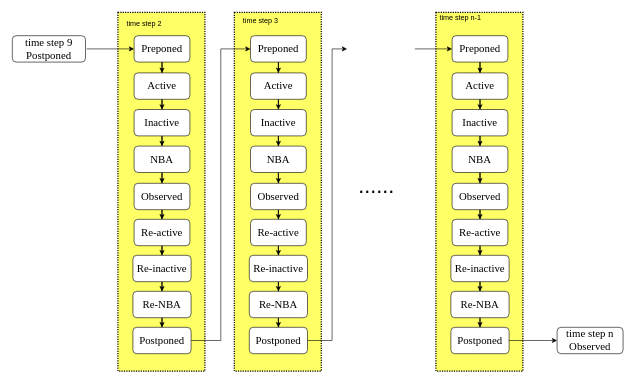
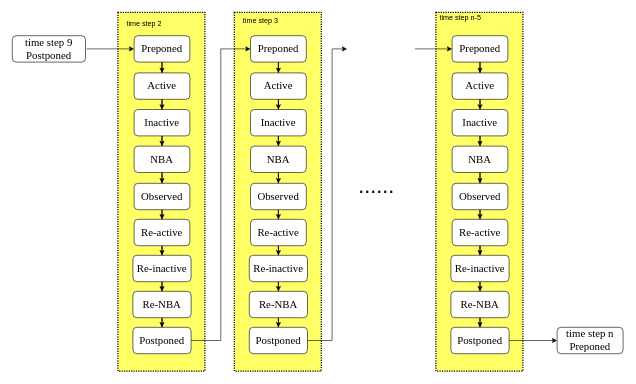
  <mxCell id="0" />
  <mxCell id="1" parent="0" />
  <mxCell id="2" value="" style="rounded=0;whiteSpace=wrap;html=1;dashed=1;dashPattern=1 1;strokeWidth=2;fillColor=#FFFF66;" vertex="1" parent="1"><mxGeometry x="390" y="20" width="145" height="598" as="geometry" /></mxCell>
  <mxCell id="3" value="" style="rounded=0;whiteSpace=wrap;html=1;dashed=1;dashPattern=1 1;strokeWidth=2;fillColor=#FFFF66;" vertex="1" parent="1"><mxGeometry x="196" y="20" width="145" height="598" as="geometry" /></mxCell>
  <mxCell id="4" value="" style="edgeStyle=orthogonalEdgeStyle;rounded=0;orthogonalLoop=1;jettySize=auto;html=1;" edge="1" parent="1" source="5" target="7"><mxGeometry relative="1" as="geometry" /></mxCell>
  <mxCell id="5" value="&lt;font style=&quot;font-size: 18px&quot; face=&quot;Comic Sans MS&quot;&gt;Preponed&lt;/font&gt;" style="rounded=1;whiteSpace=wrap;html=1;" vertex="1" parent="1"><mxGeometry x="223" y="59" width="93" height="44" as="geometry" /></mxCell>
  <mxCell id="6" value="" style="edgeStyle=orthogonalEdgeStyle;rounded=0;orthogonalLoop=1;jettySize=auto;html=1;" edge="1" parent="1" source="7" target="9"><mxGeometry relative="1" as="geometry" /></mxCell>
  <mxCell id="7" value="&lt;font style=&quot;font-size: 18px&quot; face=&quot;Comic Sans MS&quot;&gt;Active&lt;/font&gt;" style="rounded=1;whiteSpace=wrap;html=1;" vertex="1" parent="1"><mxGeometry x="223" y="121" width="93" height="44" as="geometry" /></mxCell>
  <mxCell id="8" value="" style="edgeStyle=orthogonalEdgeStyle;rounded=0;orthogonalLoop=1;jettySize=auto;html=1;" edge="1" parent="1" source="9" target="11"><mxGeometry relative="1" as="geometry" /></mxCell>
  <mxCell id="9" value="&lt;font style=&quot;font-size: 18px&quot; face=&quot;Comic Sans MS&quot;&gt;Inactive&lt;/font&gt;" style="rounded=1;whiteSpace=wrap;html=1;" vertex="1" parent="1"><mxGeometry x="223" y="182" width="93" height="44" as="geometry" /></mxCell>
  <mxCell id="10" value="" style="edgeStyle=orthogonalEdgeStyle;rounded=0;orthogonalLoop=1;jettySize=auto;html=1;" edge="1" parent="1" source="11" target="13"><mxGeometry relative="1" as="geometry" /></mxCell>
  <mxCell id="11" value="&lt;font style=&quot;font-size: 18px&quot; face=&quot;Comic Sans MS&quot;&gt;NBA&lt;/font&gt;" style="rounded=1;whiteSpace=wrap;html=1;" vertex="1" parent="1"><mxGeometry x="223" y="243" width="93" height="44" as="geometry" /></mxCell>
  <mxCell id="12" value="" style="edgeStyle=orthogonalEdgeStyle;rounded=0;orthogonalLoop=1;jettySize=auto;html=1;" edge="1" parent="1" source="13" target="15"><mxGeometry relative="1" as="geometry" /></mxCell>
  <mxCell id="13" value="&lt;font style=&quot;font-size: 18px&quot; face=&quot;Comic Sans MS&quot;&gt;Observed&lt;/font&gt;" style="rounded=1;whiteSpace=wrap;html=1;" vertex="1" parent="1"><mxGeometry x="223" y="305" width="93" height="44" as="geometry" /></mxCell>
  <mxCell id="14" value="" style="edgeStyle=orthogonalEdgeStyle;rounded=0;orthogonalLoop=1;jettySize=auto;html=1;" edge="1" parent="1" source="15" target="17"><mxGeometry relative="1" as="geometry" /></mxCell>
  <mxCell id="15" value="&lt;font style=&quot;font-size: 18px&quot; face=&quot;Comic Sans MS&quot;&gt;Re-active&lt;/font&gt;" style="rounded=1;whiteSpace=wrap;html=1;" vertex="1" parent="1"><mxGeometry x="223" y="365" width="93" height="44" as="geometry" /></mxCell>
  <mxCell id="16" value="" style="edgeStyle=orthogonalEdgeStyle;rounded=0;orthogonalLoop=1;jettySize=auto;html=1;" edge="1" parent="1" source="17" target="19"><mxGeometry relative="1" as="geometry" /></mxCell>
  <mxCell id="17" value="&lt;font style=&quot;font-size: 18px&quot; face=&quot;Comic Sans MS&quot;&gt;Re-inactive&lt;/font&gt;" style="rounded=1;whiteSpace=wrap;html=1;" vertex="1" parent="1"><mxGeometry x="221" y="425" width="97" height="44" as="geometry" /></mxCell>
  <mxCell id="18" value="" style="edgeStyle=orthogonalEdgeStyle;rounded=0;orthogonalLoop=1;jettySize=auto;html=1;" edge="1" parent="1" source="19" target="21"><mxGeometry relative="1" as="geometry" /></mxCell>
  <mxCell id="19" value="&lt;font style=&quot;font-size: 18px&quot; face=&quot;Comic Sans MS&quot;&gt;Re-NBA&lt;/font&gt;" style="rounded=1;whiteSpace=wrap;html=1;" vertex="1" parent="1"><mxGeometry x="221" y="485" width="97" height="44" as="geometry" /></mxCell>
  <mxCell id="20" style="edgeStyle=orthogonalEdgeStyle;rounded=0;orthogonalLoop=1;jettySize=auto;html=1;entryX=0;entryY=0.5;entryDx=0;entryDy=0;" edge="1" parent="1" source="21" target="44"><mxGeometry relative="1" as="geometry" /></mxCell>
  <mxCell id="21" value="&lt;font style=&quot;font-size: 18px&quot; face=&quot;Comic Sans MS&quot;&gt;Postponed&lt;/font&gt;" style="rounded=1;whiteSpace=wrap;html=1;" vertex="1" parent="1"><mxGeometry x="221" y="545" width="97" height="44" as="geometry" /></mxCell>
  <mxCell id="22" value="time step 2" style="text;html=1;strokeColor=none;fillColor=none;align=center;verticalAlign=middle;whiteSpace=wrap;rounded=0;dashed=1;dashPattern=1 1;" vertex="1" parent="1"><mxGeometry x="209" y="30" width="62" height="20" as="geometry" /></mxCell>
  <mxCell id="23" value="" style="rounded=0;whiteSpace=wrap;html=1;dashed=1;dashPattern=1 1;strokeWidth=2;fillColor=#FFFF66;" vertex="1" parent="1"><mxGeometry x="726" y="20" width="145" height="598" as="geometry" /></mxCell>
  <mxCell id="24" value="" style="edgeStyle=orthogonalEdgeStyle;rounded=0;orthogonalLoop=1;jettySize=auto;html=1;" edge="1" parent="1" source="25" target="27"><mxGeometry relative="1" as="geometry" /></mxCell>
  <mxCell id="25" value="&lt;font style=&quot;font-size: 18px&quot; face=&quot;Comic Sans MS&quot;&gt;Preponed&lt;/font&gt;" style="rounded=1;whiteSpace=wrap;html=1;" vertex="1" parent="1"><mxGeometry x="753" y="59" width="93" height="44" as="geometry" /></mxCell>
  <mxCell id="26" value="" style="edgeStyle=orthogonalEdgeStyle;rounded=0;orthogonalLoop=1;jettySize=auto;html=1;" edge="1" parent="1" source="27" target="29"><mxGeometry relative="1" as="geometry" /></mxCell>
  <mxCell id="27" value="&lt;font style=&quot;font-size: 18px&quot; face=&quot;Comic Sans MS&quot;&gt;Active&lt;/font&gt;" style="rounded=1;whiteSpace=wrap;html=1;" vertex="1" parent="1"><mxGeometry x="753" y="121" width="93" height="44" as="geometry" /></mxCell>
  <mxCell id="28" value="" style="edgeStyle=orthogonalEdgeStyle;rounded=0;orthogonalLoop=1;jettySize=auto;html=1;" edge="1" parent="1" source="29" target="31"><mxGeometry relative="1" as="geometry" /></mxCell>
  <mxCell id="29" value="&lt;font style=&quot;font-size: 18px&quot; face=&quot;Comic Sans MS&quot;&gt;Inactive&lt;/font&gt;" style="rounded=1;whiteSpace=wrap;html=1;" vertex="1" parent="1"><mxGeometry x="753" y="182" width="93" height="44" as="geometry" /></mxCell>
  <mxCell id="30" value="" style="edgeStyle=orthogonalEdgeStyle;rounded=0;orthogonalLoop=1;jettySize=auto;html=1;" edge="1" parent="1" source="31" target="33"><mxGeometry relative="1" as="geometry" /></mxCell>
  <mxCell id="31" value="&lt;font style=&quot;font-size: 18px&quot; face=&quot;Comic Sans MS&quot;&gt;NBA&lt;/font&gt;" style="rounded=1;whiteSpace=wrap;html=1;" vertex="1" parent="1"><mxGeometry x="753" y="243" width="93" height="44" as="geometry" /></mxCell>
  <mxCell id="32" value="" style="edgeStyle=orthogonalEdgeStyle;rounded=0;orthogonalLoop=1;jettySize=auto;html=1;" edge="1" parent="1" source="33" target="35"><mxGeometry relative="1" as="geometry" /></mxCell>
  <mxCell id="33" value="&lt;font style=&quot;font-size: 18px&quot; face=&quot;Comic Sans MS&quot;&gt;Observed&lt;/font&gt;" style="rounded=1;whiteSpace=wrap;html=1;" vertex="1" parent="1"><mxGeometry x="753" y="305" width="93" height="44" as="geometry" /></mxCell>
  <mxCell id="34" value="" style="edgeStyle=orthogonalEdgeStyle;rounded=0;orthogonalLoop=1;jettySize=auto;html=1;" edge="1" parent="1" source="35" target="37"><mxGeometry relative="1" as="geometry" /></mxCell>
  <mxCell id="35" value="&lt;font style=&quot;font-size: 18px&quot; face=&quot;Comic Sans MS&quot;&gt;Re-active&lt;/font&gt;" style="rounded=1;whiteSpace=wrap;html=1;" vertex="1" parent="1"><mxGeometry x="753" y="365" width="93" height="44" as="geometry" /></mxCell>
  <mxCell id="36" value="" style="edgeStyle=orthogonalEdgeStyle;rounded=0;orthogonalLoop=1;jettySize=auto;html=1;" edge="1" parent="1" source="37" target="39"><mxGeometry relative="1" as="geometry" /></mxCell>
  <mxCell id="37" value="&lt;font style=&quot;font-size: 18px&quot; face=&quot;Comic Sans MS&quot;&gt;Re-inactive&lt;/font&gt;" style="rounded=1;whiteSpace=wrap;html=1;" vertex="1" parent="1"><mxGeometry x="751" y="425" width="97" height="44" as="geometry" /></mxCell>
  <mxCell id="38" value="" style="edgeStyle=orthogonalEdgeStyle;rounded=0;orthogonalLoop=1;jettySize=auto;html=1;" edge="1" parent="1" source="39" target="41"><mxGeometry relative="1" as="geometry" /></mxCell>
  <mxCell id="39" value="&lt;font style=&quot;font-size: 18px&quot; face=&quot;Comic Sans MS&quot;&gt;Re-NBA&lt;/font&gt;" style="rounded=1;whiteSpace=wrap;html=1;" vertex="1" parent="1"><mxGeometry x="751" y="485" width="97" height="44" as="geometry" /></mxCell>
  <mxCell id="40" value="" style="edgeStyle=orthogonalEdgeStyle;rounded=0;orthogonalLoop=1;jettySize=auto;html=1;" edge="1" parent="1" source="41" target="66"><mxGeometry relative="1" as="geometry" /></mxCell>
  <mxCell id="41" value="&lt;font style=&quot;font-size: 18px&quot; face=&quot;Comic Sans MS&quot;&gt;Postponed&lt;/font&gt;" style="rounded=1;whiteSpace=wrap;html=1;" vertex="1" parent="1"><mxGeometry x="751" y="545" width="97" height="44" as="geometry" /></mxCell>
- <mxCell id="42" value="time step n-1" style="text;html=1;strokeColor=none;fillColor=none;align=center;verticalAlign=middle;whiteSpace=wrap;rounded=0;dashed=1;dashPattern=1 1;" vertex="1" parent="1"><mxGeometry x="729" y="20" width="76" height="20" as="geometry" /></mxCell>
+ <mxCell id="42" value="time step n-5" style="text;html=1;strokeColor=none;fillColor=none;align=center;verticalAlign=middle;whiteSpace=wrap;rounded=0;dashed=1;dashPattern=1 1;" vertex="1" parent="1"><mxGeometry x="729" y="20" width="76" height="20" as="geometry" /></mxCell>
  <mxCell id="43" value="" style="edgeStyle=orthogonalEdgeStyle;rounded=0;orthogonalLoop=1;jettySize=auto;html=1;" edge="1" parent="1" source="44" target="46"><mxGeometry relative="1" as="geometry" /></mxCell>
  <mxCell id="44" value="&lt;font style=&quot;font-size: 18px&quot; face=&quot;Comic Sans MS&quot;&gt;Preponed&lt;/font&gt;" style="rounded=1;whiteSpace=wrap;html=1;" vertex="1" parent="1"><mxGeometry x="417" y="59" width="93" height="44" as="geometry" /></mxCell>
  <mxCell id="45" value="" style="edgeStyle=orthogonalEdgeStyle;rounded=0;orthogonalLoop=1;jettySize=auto;html=1;" edge="1" parent="1" source="46" target="48"><mxGeometry relative="1" as="geometry" /></mxCell>
  <mxCell id="46" value="&lt;font style=&quot;font-size: 18px&quot; face=&quot;Comic Sans MS&quot;&gt;Active&lt;/font&gt;" style="rounded=1;whiteSpace=wrap;html=1;" vertex="1" parent="1"><mxGeometry x="417" y="121" width="93" height="44" as="geometry" /></mxCell>
  <mxCell id="47" value="" style="edgeStyle=orthogonalEdgeStyle;rounded=0;orthogonalLoop=1;jettySize=auto;html=1;" edge="1" parent="1" source="48" target="50"><mxGeometry relative="1" as="geometry" /></mxCell>
  <mxCell id="48" value="&lt;font style=&quot;font-size: 18px&quot; face=&quot;Comic Sans MS&quot;&gt;Inactive&lt;/font&gt;" style="rounded=1;whiteSpace=wrap;html=1;" vertex="1" parent="1"><mxGeometry x="417" y="182" width="93" height="44" as="geometry" /></mxCell>
  <mxCell id="49" value="" style="edgeStyle=orthogonalEdgeStyle;rounded=0;orthogonalLoop=1;jettySize=auto;html=1;" edge="1" parent="1" source="50" target="52"><mxGeometry relative="1" as="geometry" /></mxCell>
  <mxCell id="50" value="&lt;font style=&quot;font-size: 18px&quot; face=&quot;Comic Sans MS&quot;&gt;NBA&lt;/font&gt;" style="rounded=1;whiteSpace=wrap;html=1;" vertex="1" parent="1"><mxGeometry x="417" y="243" width="93" height="44" as="geometry" /></mxCell>
  <mxCell id="51" value="" style="edgeStyle=orthogonalEdgeStyle;rounded=0;orthogonalLoop=1;jettySize=auto;html=1;" edge="1" parent="1" source="52" target="54"><mxGeometry relative="1" as="geometry" /></mxCell>
  <mxCell id="52" value="&lt;font style=&quot;font-size: 18px&quot; face=&quot;Comic Sans MS&quot;&gt;Observed&lt;/font&gt;" style="rounded=1;whiteSpace=wrap;html=1;" vertex="1" parent="1"><mxGeometry x="417" y="305" width="93" height="44" as="geometry" /></mxCell>
  <mxCell id="53" value="" style="edgeStyle=orthogonalEdgeStyle;rounded=0;orthogonalLoop=1;jettySize=auto;html=1;" edge="1" parent="1" source="54" target="56"><mxGeometry relative="1" as="geometry" /></mxCell>
  <mxCell id="54" value="&lt;font style=&quot;font-size: 18px&quot; face=&quot;Comic Sans MS&quot;&gt;Re-active&lt;/font&gt;" style="rounded=1;whiteSpace=wrap;html=1;" vertex="1" parent="1"><mxGeometry x="417" y="365" width="93" height="44" as="geometry" /></mxCell>
  <mxCell id="55" value="" style="edgeStyle=orthogonalEdgeStyle;rounded=0;orthogonalLoop=1;jettySize=auto;html=1;" edge="1" parent="1" source="56" target="58"><mxGeometry relative="1" as="geometry" /></mxCell>
  <mxCell id="56" value="&lt;font style=&quot;font-size: 18px&quot; face=&quot;Comic Sans MS&quot;&gt;Re-inactive&lt;/font&gt;" style="rounded=1;whiteSpace=wrap;html=1;" vertex="1" parent="1"><mxGeometry x="415" y="425" width="97" height="44" as="geometry" /></mxCell>
  <mxCell id="57" value="" style="edgeStyle=orthogonalEdgeStyle;rounded=0;orthogonalLoop=1;jettySize=auto;html=1;" edge="1" parent="1" source="58" target="60"><mxGeometry relative="1" as="geometry" /></mxCell>
  <mxCell id="58" value="&lt;font style=&quot;font-size: 18px&quot; face=&quot;Comic Sans MS&quot;&gt;Re-NBA&lt;/font&gt;" style="rounded=1;whiteSpace=wrap;html=1;" vertex="1" parent="1"><mxGeometry x="415" y="485" width="97" height="44" as="geometry" /></mxCell>
  <mxCell id="59" style="edgeStyle=orthogonalEdgeStyle;rounded=0;orthogonalLoop=1;jettySize=auto;html=1;" edge="1" parent="1" source="60"><mxGeometry relative="1" as="geometry"><mxPoint x="578" y="81" as="targetPoint" /><Array as="points"><mxPoint x="553" y="567" /><mxPoint x="553" y="81" /></Array></mxGeometry></mxCell>
  <mxCell id="60" value="&lt;font style=&quot;font-size: 18px&quot; face=&quot;Comic Sans MS&quot;&gt;Postponed&lt;/font&gt;" style="rounded=1;whiteSpace=wrap;html=1;" vertex="1" parent="1"><mxGeometry x="415" y="545" width="97" height="44" as="geometry" /></mxCell>
  <mxCell id="61" value="time step 3" style="text;html=1;strokeColor=none;fillColor=none;align=center;verticalAlign=middle;whiteSpace=wrap;rounded=0;dashed=1;dashPattern=1 1;" vertex="1" parent="1"><mxGeometry x="403" y="25" width="62" height="20" as="geometry" /></mxCell>
  <mxCell id="62" value="&lt;font style=&quot;font-size: 36px&quot;&gt;......&lt;/font&gt;" style="text;html=1;strokeColor=none;fillColor=none;align=center;verticalAlign=middle;whiteSpace=wrap;rounded=0;dashed=1;dashPattern=1 1;" vertex="1" parent="1"><mxGeometry x="574" y="270" width="106" height="75" as="geometry" /></mxCell>
  <mxCell id="63" value="" style="endArrow=classic;html=1;entryX=0;entryY=0.5;entryDx=0;entryDy=0;" edge="1" parent="1" target="5"><mxGeometry width="50" height="50" relative="1" as="geometry"><mxPoint x="144" y="81" as="sourcePoint" /><mxPoint x="172" y="85" as="targetPoint" /></mxGeometry></mxCell>
  <mxCell id="64" value="&lt;font style=&quot;font-size: 18px&quot; face=&quot;Comic Sans MS&quot;&gt;time step 9 Postponed&lt;/font&gt;" style="rounded=1;whiteSpace=wrap;html=1;" vertex="1" parent="1"><mxGeometry x="20" y="59" width="122" height="44" as="geometry" /></mxCell>
  <mxCell id="65" value="" style="endArrow=classic;html=1;entryX=0;entryY=0.5;entryDx=0;entryDy=0;" edge="1" parent="1" target="25"><mxGeometry width="50" height="50" relative="1" as="geometry"><mxPoint x="691" y="81" as="sourcePoint" /><mxPoint x="710" y="61" as="targetPoint" /></mxGeometry></mxCell>
- <mxCell id="66" value="&lt;span style=&quot;font-family: &amp;#34;comic sans ms&amp;#34; ; font-size: 18px&quot;&gt;time step n Observed&lt;/span&gt;" style="rounded=1;whiteSpace=wrap;html=1;" vertex="1" parent="1"><mxGeometry x="928" y="545" width="110" height="44" as="geometry" /></mxCell>
+ <mxCell id="66" value="&lt;span style=&quot;font-family: &amp;#34;comic sans ms&amp;#34; ; font-size: 18px&quot;&gt;time step n Preponed&lt;/span&gt;" style="rounded=1;whiteSpace=wrap;html=1;" vertex="1" parent="1"><mxGeometry x="928" y="545" width="110" height="44" as="geometry" /></mxCell>
